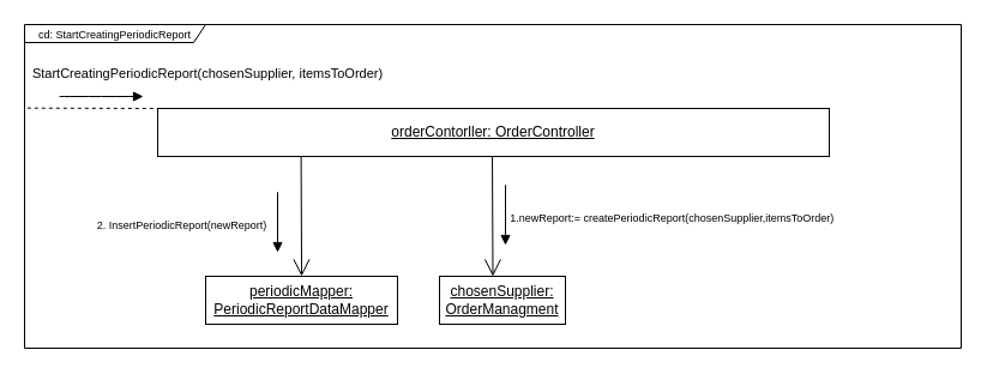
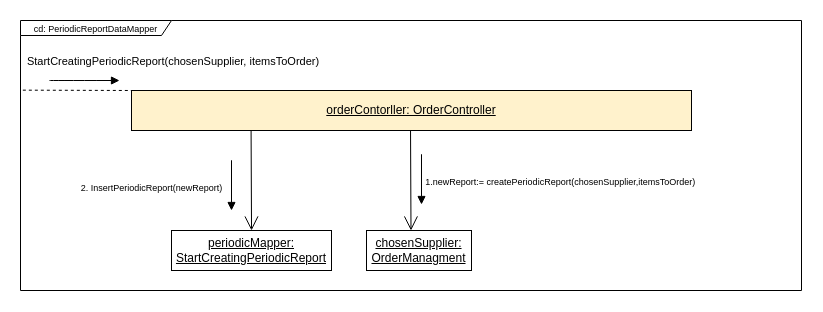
  <mxCell id="0" />
  <mxCell id="1" parent="0" />
- <mxCell id="2" value="&lt;font style=&quot;font-size: 9px;&quot;&gt;cd: StartCreatingPeriodicReport&lt;/font&gt;" style="shape=umlFrame;whiteSpace=wrap;html=1;pointerEvents=0;width=151;height=15;" vertex="1" parent="1"><mxGeometry x="20" y="20" width="781" height="270" as="geometry" /></mxCell>
+ <mxCell id="2" value="&lt;font style=&quot;font-size: 9px;&quot;&gt;cd: PeriodicReportDataMapper&lt;/font&gt;" style="shape=umlFrame;whiteSpace=wrap;html=1;pointerEvents=0;width=151;height=15;" vertex="1" parent="1"><mxGeometry x="20" y="20" width="781" height="270" as="geometry" /></mxCell>
  <mxCell id="3" style="edgeStyle=none;rounded=0;orthogonalLoop=1;jettySize=auto;html=1;exitX=0.003;exitY=0.258;exitDx=0;exitDy=0;endArrow=none;endFill=0;entryX=0;entryY=0;entryDx=0;entryDy=0;exitPerimeter=0;dashed=1;" edge="1" parent="1" source="2" target="4"><mxGeometry relative="1" as="geometry"><mxPoint x="201" y="111" as="sourcePoint" /></mxGeometry></mxCell>
- <mxCell id="4" value="&lt;u&gt;orderContorller: OrderController&lt;/u&gt;" style="html=1;whiteSpace=wrap;" vertex="1" parent="1"><mxGeometry x="131" y="90" width="560" height="40" as="geometry" /></mxCell>
+ <mxCell id="4" value="&lt;u&gt;orderContorller: OrderController&lt;/u&gt;" style="html=1;whiteSpace=wrap;fillColor=#fff2cc;" vertex="1" parent="1"><mxGeometry x="131" y="90" width="560" height="40" as="geometry" /></mxCell>
  <mxCell id="5" value="&amp;nbsp;StartCreatingPeriodicReport(chosenSupplier, itemsToOrder)" style="html=1;verticalAlign=bottom;endArrow=block;edgeStyle=orthogonalEdgeStyle;elbow=vertical;strokeColor=default;curved=1;shadow=0;" edge="1" parent="1"><mxGeometry x="1" y="53" width="80" relative="1" as="geometry"><mxPoint x="49" y="80" as="sourcePoint" /><mxPoint x="119" y="80" as="targetPoint" /><mxPoint x="52" y="43" as="offset" /></mxGeometry></mxCell>
  <mxCell id="6" value="&lt;u&gt;chosenSupplier: OrderManagment&lt;/u&gt;" style="html=1;whiteSpace=wrap;" vertex="1" parent="1"><mxGeometry x="366" y="230" width="105" height="40" as="geometry" /></mxCell>
  <mxCell id="7" value="&lt;font style=&quot;font-size: 9px;&quot;&gt;1.newReport:= createPeriodicReport(chosenSupplier,itemsToOrder)&amp;nbsp;&lt;br&gt;&lt;/font&gt;" style="html=1;verticalAlign=bottom;endArrow=block;edgeStyle=elbowEdgeStyle;elbow=vertical;curved=0;rounded=0;" edge="1" parent="1"><mxGeometry x="0.65" y="140" width="80" relative="1" as="geometry"><mxPoint x="421" y="184" as="sourcePoint" /><mxPoint x="421" y="204" as="targetPoint" /><mxPoint as="offset" /><Array as="points"><mxPoint x="421" y="154" /></Array></mxGeometry></mxCell>
  <mxCell id="8" value="" style="endArrow=open;endFill=1;endSize=12;html=1;rounded=0;entryX=0.25;entryY=0;entryDx=0;entryDy=0;exitX=0.459;exitY=1;exitDx=0;exitDy=0;exitPerimeter=0;" edge="1" parent="1"><mxGeometry width="160" relative="1" as="geometry"><mxPoint x="410.04" y="130" as="sourcePoint" /><mxPoint x="410.5" y="230" as="targetPoint" /></mxGeometry></mxCell>
- <mxCell id="9" value="&lt;u&gt;periodicMapper:&lt;br&gt;PeriodicReportDataMapper&lt;br&gt;&lt;/u&gt;" style="html=1;whiteSpace=wrap;" vertex="1" parent="1"><mxGeometry x="171" y="230" width="160" height="40" as="geometry" /></mxCell>
+ <mxCell id="9" value="&lt;u&gt;periodicMapper:&lt;br&gt;StartCreatingPeriodicReport&lt;br&gt;&lt;/u&gt;" style="html=1;whiteSpace=wrap;" vertex="1" parent="1"><mxGeometry x="171" y="230" width="160" height="40" as="geometry" /></mxCell>
  <mxCell id="10" value="" style="endArrow=open;endFill=1;endSize=12;html=1;rounded=0;entryX=0.25;entryY=0;entryDx=0;entryDy=0;exitX=0.459;exitY=1;exitDx=0;exitDy=0;exitPerimeter=0;" edge="1" parent="1"><mxGeometry width="160" relative="1" as="geometry"><mxPoint x="250.58" y="130" as="sourcePoint" /><mxPoint x="251.04" y="230" as="targetPoint" /></mxGeometry></mxCell>
  <mxCell id="11" value="&lt;font style=&quot;font-size: 9px;&quot;&gt;2. InsertPeriodicReport(newReport)&lt;br&gt;&lt;/font&gt;" style="html=1;verticalAlign=bottom;endArrow=block;edgeStyle=elbowEdgeStyle;elbow=vertical;curved=0;rounded=0;" edge="1" parent="1"><mxGeometry x="0.65" y="-80" width="80" relative="1" as="geometry"><mxPoint x="231" y="190" as="sourcePoint" /><mxPoint x="231" y="210" as="targetPoint" /><mxPoint as="offset" /><Array as="points"><mxPoint x="231" y="160" /></Array></mxGeometry></mxCell>
